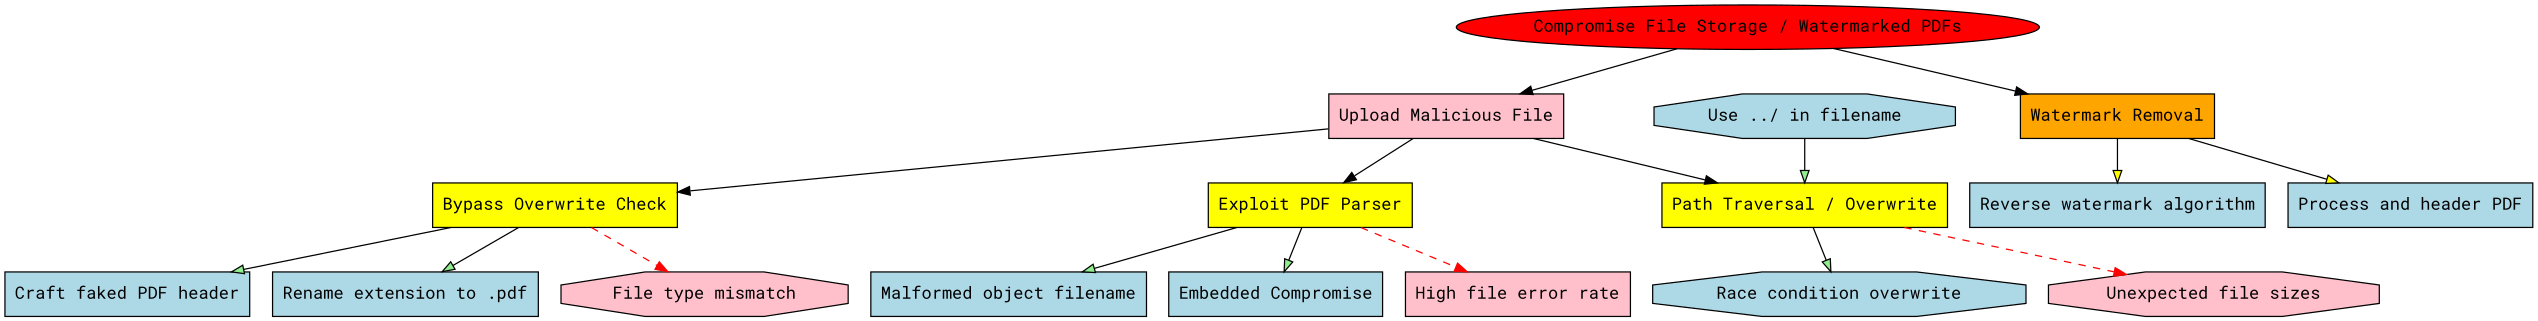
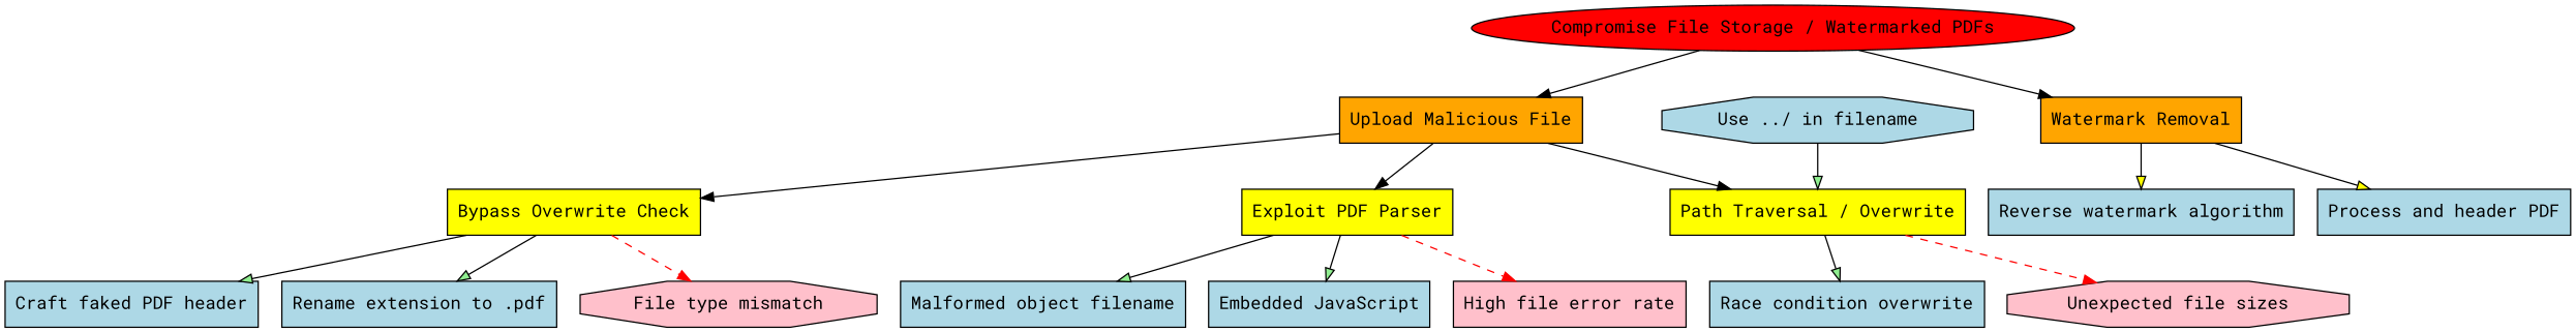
  digraph {
    fontname="Roboto Mono"
    rankdir=TB
    node [fillcolor=lightblue fontname="Roboto Mono" shape=rectangle style=filled]
    edge [fontname="Roboto Mono"]
    "Compromise File Storage / Watermarked PDFs" [fillcolor=red shape=ellipse]
-   "Upload Malicious File" [fillcolor=pink]
+   "Upload Malicious File" [fillcolor=orange]
    "Watermark Removal" [fillcolor=orange]
    n4 [fillcolor=yellow label="Bypass Overwrite Check"]
    "Exploit PDF Parser" [fillcolor=yellow]
    "Path Traversal / Overwrite" [fillcolor=yellow]
    "Reverse watermark algorithm"
    n8 [label="Process and header PDF"]
    "Craft faked PDF header"
    "Rename extension to .pdf"
    "File type mismatch" [fillcolor=pink shape=octagon]
    n12 [label="Malformed object filename"]
-   "Embedded JavaScript" [label="Embedded Compromise"]
+   "Embedded JavaScript"
    "High file error rate" [fillcolor=pink shape=box]
-   "Race condition overwrite" [shape=octagon]
+   "Race condition overwrite"
    "Unexpected file sizes" [fillcolor=pink shape=octagon]
    "Use ../ in filename" [shape=octagon]
    "Compromise File Storage / Watermarked PDFs" -> "Upload Malicious File"
    "Compromise File Storage / Watermarked PDFs" -> "Watermark Removal"
    "Upload Malicious File" -> n4
    "Upload Malicious File" -> "Exploit PDF Parser"
    "Upload Malicious File" -> "Path Traversal / Overwrite"
    "Watermark Removal" -> "Reverse watermark algorithm" [fillcolor=yellow]
    "Watermark Removal" -> n8 [fillcolor=yellow]
    n4 -> "Craft faked PDF header" [fillcolor=lightgreen]
    n4 -> "Rename extension to .pdf" [fillcolor=lightgreen]
    n4 -> "File type mismatch" [color=red style=dashed]
    "Exploit PDF Parser" -> n12 [fillcolor=lightgreen]
    "Exploit PDF Parser" -> "Embedded JavaScript" [fillcolor=lightgreen]
    "Exploit PDF Parser" -> "High file error rate" [color=red style=dashed]
    "Path Traversal / Overwrite" -> "Race condition overwrite" [fillcolor=lightgreen]
    "Path Traversal / Overwrite" -> "Unexpected file sizes" [color=red style=dashed]
    "Use ../ in filename" -> "Path Traversal / Overwrite" [fillcolor=lightgreen]
  }
